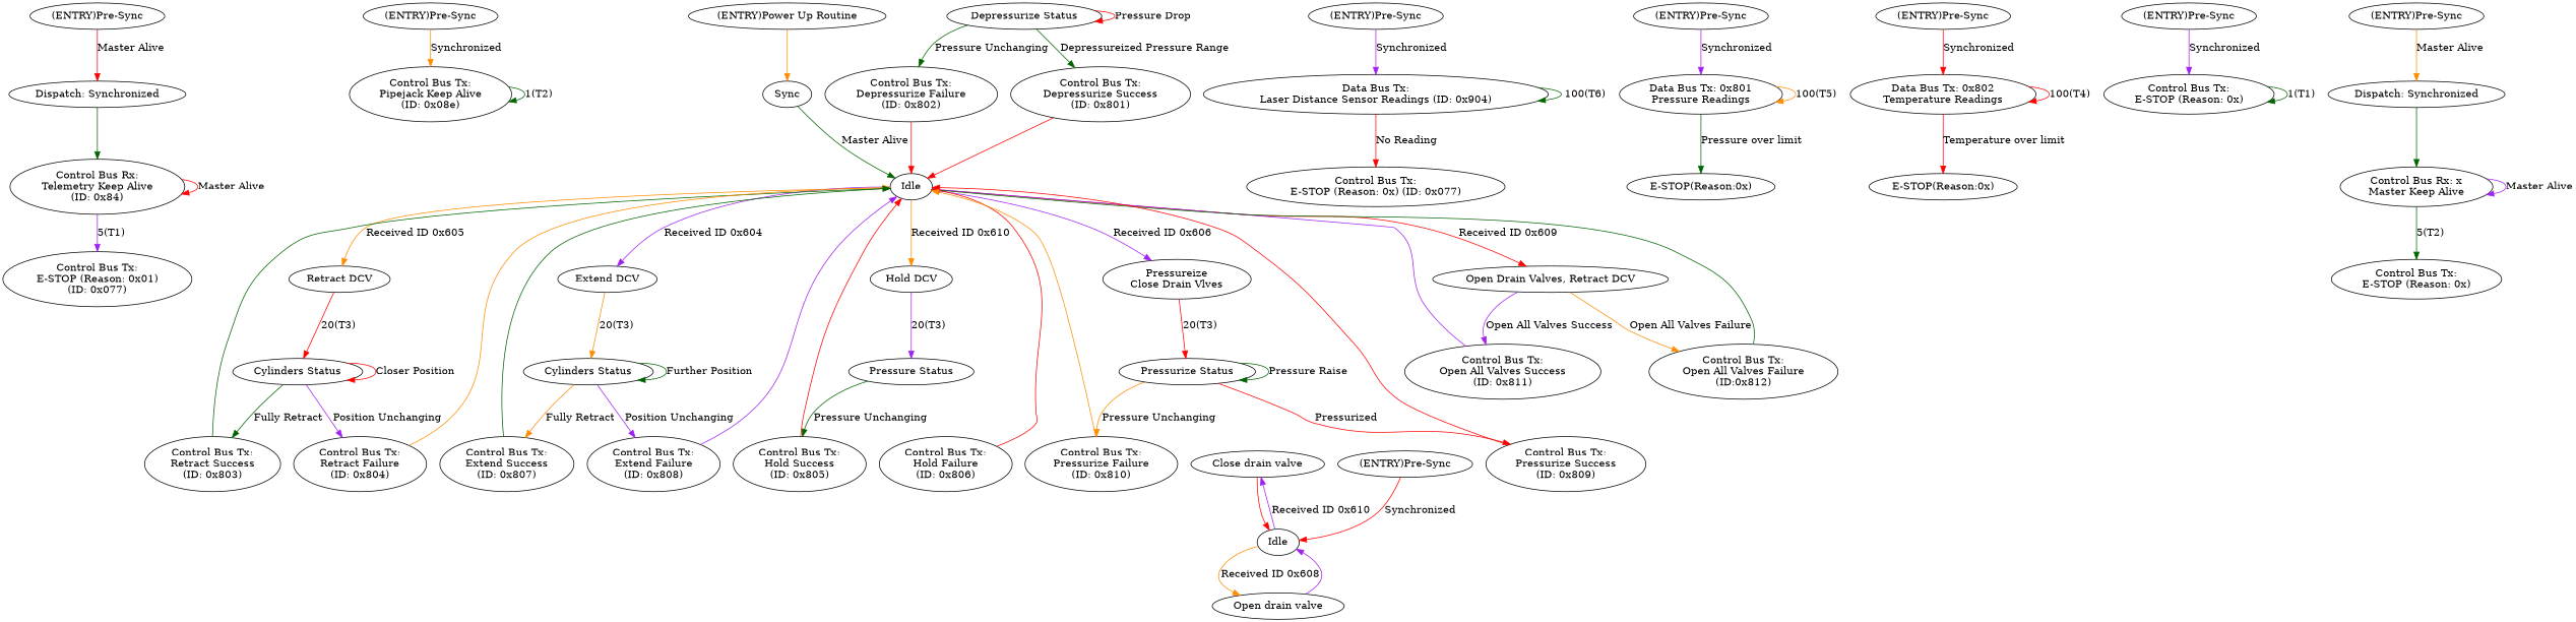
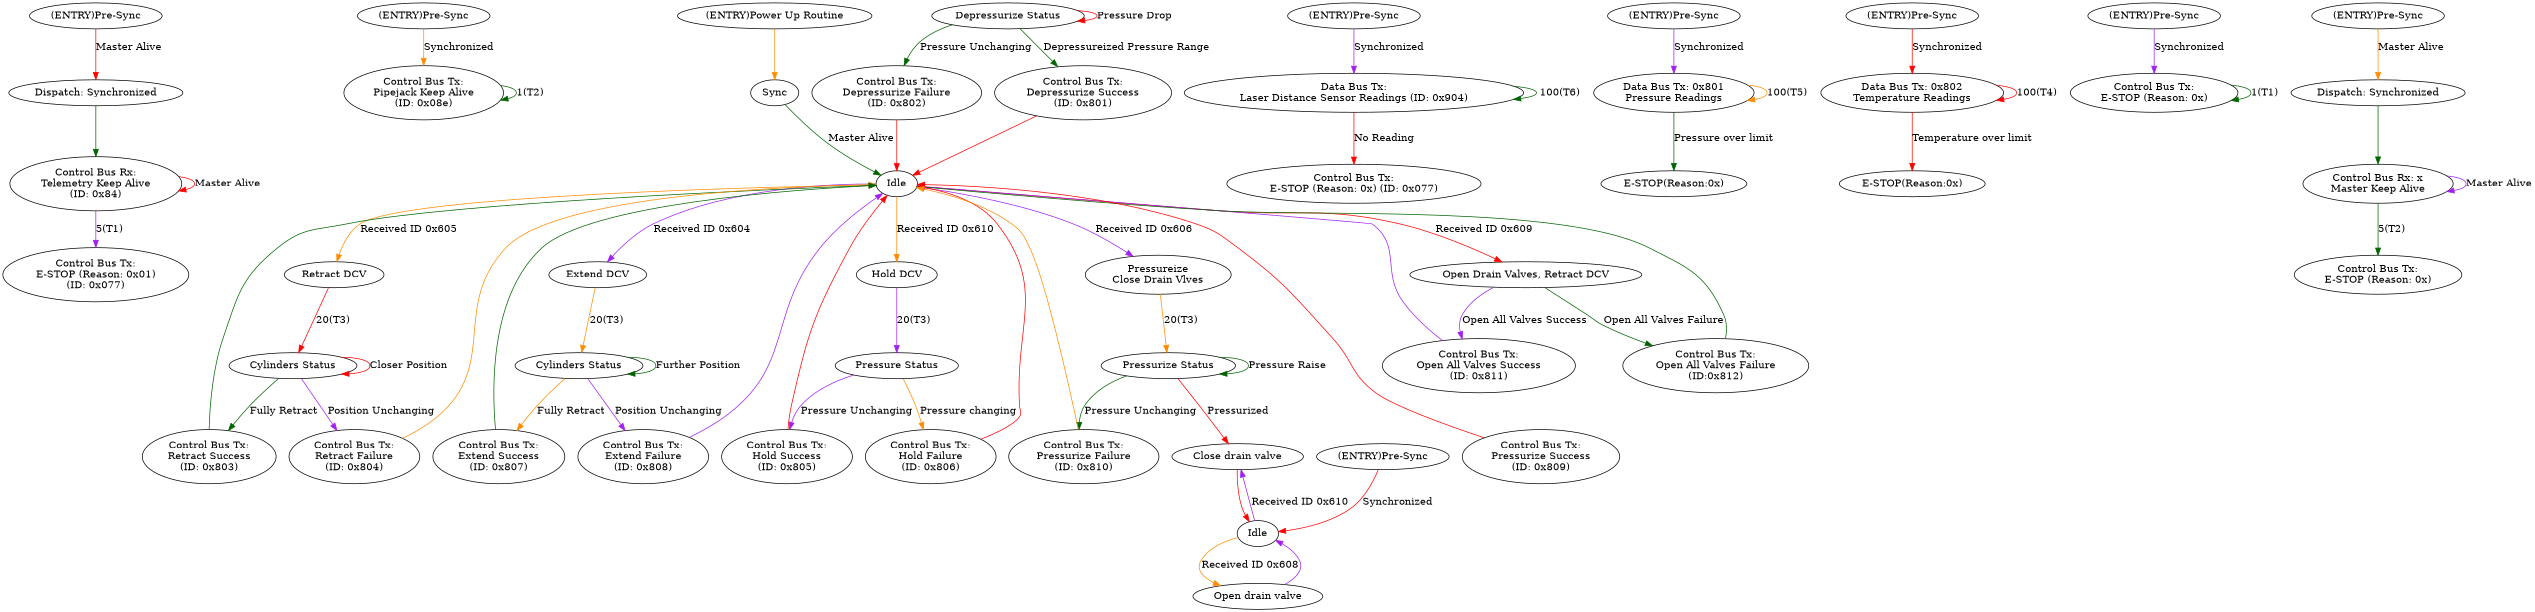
  digraph {
    edge [color=red]
    n1 [label="(ENTRY)Pre-Sync"]
    n2 [label="Dispatch: Synchronized"]
    n3 [label="Control Bus Rx:\nTelemetry Keep Alive\n(ID: 0x84)"]
    n4 [label="Control Bus Tx:\nE-STOP (Reason: 0x01)\n(ID: 0x077)"]
    n5 [label="(ENTRY)Pre-Sync"]
    n6 [label="Control Bus Tx:\nPipejack Keep Alive\n(ID: 0x08e)"]
    n7 [label="(ENTRY)Power Up Routine"]
    n8 [label=Sync]
    n9 [label=Idle]
    n10 [label="Retract DCV"]
    n11 [label="Extend DCV"]
    n12 [label="Hold DCV"]
    n13 [label="Pressureize\nClose Drain Vlves"]
    n14 [label="Open Drain Valves, Retract DCV"]
    n15 [label="Cylinders Status"]
    n16 [label="Cylinders Status"]
    n17 [label="Pressure Status"]
    n18 [label="Pressurize Status"]
    n19 [label="Control Bus Tx:\nOpen All Valves Success\n(ID: 0x811)"]
    n20 [label="Control Bus Tx:\nOpen All Valves Failure\n(ID:0x812)"]
    n21 [label="Depressurize Status"]
    n22 [label="Control Bus Tx:\nDepressurize Success\n(ID: 0x801)"]
    n23 [label="Control Bus Tx:\nDepressurize Failure\n(ID: 0x802)"]
    n24 [label="Control Bus Tx:\nRetract Success\n(ID: 0x803)"]
    n25 [label="Control Bus Tx:\nRetract Failure\n(ID: 0x804)"]
    n26 [label="Control Bus Tx:\nExtend Success\n(ID: 0x807)"]
    n27 [label="Control Bus Tx:\nExtend Failure\n(ID: 0x808)"]
    n28 [label="Control Bus Tx:\nHold Success\n(ID: 0x805)"]
    n29 [label="Control Bus Tx:\nHold Failure\n(ID: 0x806)"]
    n30 [label="Control Bus Tx:\nPressurize Success\n(ID: 0x809)"]
    n31 [label="Control Bus Tx:\nPressurize Failure\n(ID: 0x810)"]
    n32 [label="(ENTRY)Pre-Sync"]
    n33 [label=Idle]
    n34 [label="Open drain valve"]
    n35 [label="Close drain valve"]
    n36 [label="(ENTRY)Pre-Sync"]
    n37 [label="Data Bus Tx:\nLaser Distance Sensor Readings (ID: 0x904)"]
    n38 [label="Control Bus Tx:\nE-STOP (Reason: 0x) (ID: 0x077)"]
    n39 [label="(ENTRY)Pre-Sync"]
    n40 [label="Data Bus Tx: 0x801\nPressure Readings"]
    n41 [label="E-STOP(Reason:0x)"]
    n42 [label="(ENTRY)Pre-Sync"]
    n43 [label="Data Bus Tx: 0x802\nTemperature Readings"]
    n44 [label="E-STOP(Reason:0x)"]
    n45 [label="(ENTRY)Pre-Sync"]
    n46 [label="Control Bus Tx:\nE-STOP (Reason: 0x)"]
    n47 [label="(ENTRY)Pre-Sync"]
    n48 [label="Dispatch: Synchronized"]
    n49 [label="Control Bus Rx: x\nMaster Keep Alive"]
    n50 [label="Control Bus Tx:\nE-STOP (Reason: 0x)"]
    n1 -> n2 [label="Master Alive"]
    n2 -> n3 [color=darkgreen label=" "]
    n3 -> n3 [label="Master Alive"]
    n3 -> n4 [color=purple label="5(T1)"]
    n5 -> n6 [color=darkorange label=Synchronized]
    n6 -> n6 [color=darkgreen label="1(T2)"]
    n7 -> n8 [color=darkorange label=" "]
    n8 -> n9 [color=darkgreen label="Master Alive"]
    n9 -> n10 [color=darkorange label="Received ID 0x605"]
    n9 -> n11 [color=purple label="Received ID 0x604"]
    n9 -> n12 [color=darkorange label="Received ID 0x610"]
    n9 -> n13 [color=purple label="Received ID 0x606"]
    n9 -> n14 [label="Received ID 0x609"]
    n10 -> n15 [label="20(T3)"]
    n11 -> n16 [color=darkorange label="20(T3)"]
    n12 -> n17 [color=purple label="20(T3)"]
-   n13 -> n18 [label="20(T3)"]
+   n13 -> n18 [color=darkorange label="20(T3)"]
    n14 -> n19 [color=purple label="Open All Valves Success"]
-   n14 -> n20 [color=darkorange label="Open All Valves Failure"]
+   n14 -> n20 [color=darkgreen label="Open All Valves Failure"]
    n15 -> n15 [label="Closer Position"]
    n15 -> n24 [color=darkgreen label="Fully Retract"]
    n15 -> n25 [color=purple label="Position Unchanging"]
    n16 -> n16 [color=darkgreen label="Further Position"]
    n16 -> n26 [color=darkorange label="Fully Retract"]
    n16 -> n27 [color=purple label="Position Unchanging"]
-   n17 -> n28 [color=darkgreen label="Pressure Unchanging"]
+   n17 -> n28 [color=purple label="Pressure Unchanging"]
+   n17 -> n29 [color=darkorange label="Pressure changing"]
    n18 -> n18 [color=darkgreen label="Pressure Raise"]
-   n18 -> n30 [label=Pressurized]
-   n18 -> n31 [color=darkorange label="Pressure Unchanging"]
+   n18 -> n35 [label=Pressurized]
+   n18 -> n31 [color=darkgreen label="Pressure Unchanging"]
    n19 -> n9 [color=purple]
    n20 -> n9 [color=darkgreen]
    n21 -> n21 [label="Pressure Drop"]
    n21 -> n22 [color=darkgreen label="Depressureized Pressure Range"]
    n21 -> n23 [color=darkgreen label="Pressure Unchanging"]
    n22 -> n9 [label=" "]
    n23 -> n9 [label=" "]
    n24 -> n9 [color=darkgreen label=" "]
    n25 -> n9 [color=darkorange label=" "]
    n26 -> n9 [color=darkgreen label=" "]
    n27 -> n9 [color=purple label=" "]
    n28 -> n9 [label=" "]
    n29 -> n9 [label=" "]
    n30 -> n9
    n31 -> n9 [color=darkorange]
    n32 -> n33 [label=Synchronized]
    n33 -> n34 [color=darkorange label="Received ID 0x608"]
    n33 -> n35 [color=purple label="Received ID 0x610"]
    n34 -> n33 [color=purple label=" "]
    n35 -> n33 [label=" "]
    n36 -> n37 [color=purple label=Synchronized]
    n37 -> n37 [color=darkgreen label=" 100(T6)"]
    n37 -> n38 [label="No Reading"]
    n39 -> n40 [color=purple label=Synchronized]
    n40 -> n40 [color=darkorange label="100(T5)"]
    n40 -> n41 [color=darkgreen label="Pressure over limit"]
    n42 -> n43 [label=Synchronized]
    n43 -> n43 [label="100(T4)"]
    n43 -> n44 [label="Temperature over limit"]
    n45 -> n46 [color=purple label=Synchronized]
    n46 -> n46 [color=darkgreen label="1(T1)"]
    n47 -> n48 [color=darkorange label="Master Alive"]
    n48 -> n49 [color=darkgreen label=" "]
    n49 -> n49 [color=purple label="Master Alive"]
    n49 -> n50 [color=darkgreen label="5(T2)"]
  }
